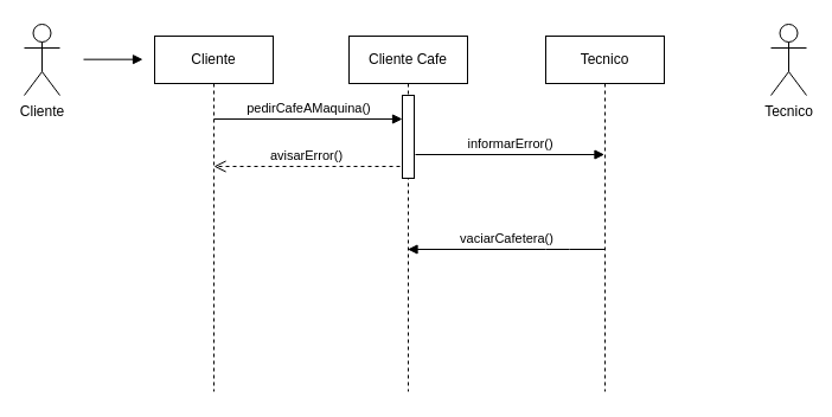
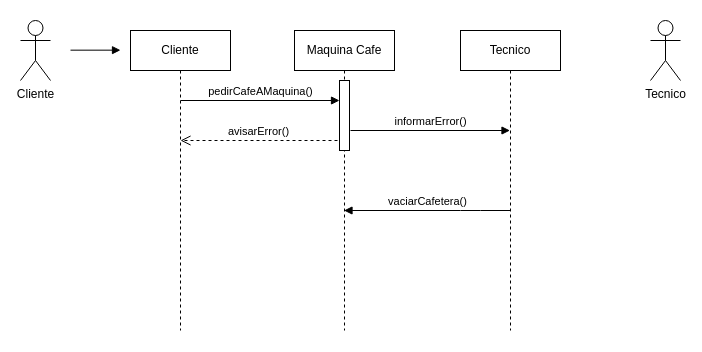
  <mxCell id="0" />
  <mxCell id="1" parent="0" />
  <mxCell id="2" value="Cliente" style="shape=umlActor;verticalLabelPosition=bottom;labelBackgroundColor=#ffffff;verticalAlign=top;html=1;outlineConnect=0;" vertex="1" parent="1"><mxGeometry x="20" y="20" width="30" height="60" as="geometry" /></mxCell>
  <mxCell id="3" value="Cliente" style="shape=umlLifeline;perimeter=lifelinePerimeter;whiteSpace=wrap;html=1;container=1;collapsible=0;recursiveResize=0;outlineConnect=0;" vertex="1" parent="1"><mxGeometry x="130" y="30" width="100" height="300" as="geometry" /></mxCell>
  <mxCell id="4" value="pedirCafeAMaquina()" style="html=1;verticalAlign=bottom;endArrow=block;" edge="1" parent="3" target="8"><mxGeometry width="80" relative="1" as="geometry"><mxPoint x="50" y="70" as="sourcePoint" /><mxPoint x="130" y="70" as="targetPoint" /></mxGeometry></mxCell>
  <mxCell id="5" value="avisarError()" style="html=1;verticalAlign=bottom;endArrow=open;dashed=1;endSize=8;" edge="1" parent="3"><mxGeometry relative="1" as="geometry"><mxPoint x="207" y="110" as="sourcePoint" /><mxPoint x="50" y="110" as="targetPoint" /></mxGeometry></mxCell>
  <mxCell id="6" value="" style="html=1;verticalAlign=bottom;endArrow=block;" edge="1" parent="1"><mxGeometry width="80" relative="1" as="geometry"><mxPoint x="70" y="49.66" as="sourcePoint" /><mxPoint x="120" y="49.66" as="targetPoint" /></mxGeometry></mxCell>
- <mxCell id="7" value="Cliente Cafe" style="shape=umlLifeline;perimeter=lifelinePerimeter;whiteSpace=wrap;html=1;container=1;collapsible=0;recursiveResize=0;outlineConnect=0;" vertex="1" parent="1"><mxGeometry x="294" y="30" width="100" height="300" as="geometry" /></mxCell>
+ <mxCell id="7" value="Maquina Cafe" style="shape=umlLifeline;perimeter=lifelinePerimeter;whiteSpace=wrap;html=1;container=1;collapsible=0;recursiveResize=0;outlineConnect=0;" vertex="1" parent="1"><mxGeometry x="294" y="30" width="100" height="300" as="geometry" /></mxCell>
  <mxCell id="8" value="" style="html=1;points=[];perimeter=orthogonalPerimeter;" vertex="1" parent="7"><mxGeometry x="45" y="50" width="10" height="70" as="geometry" /></mxCell>
  <mxCell id="9" value="Tecnico" style="shape=umlLifeline;perimeter=lifelinePerimeter;whiteSpace=wrap;html=1;container=1;collapsible=0;recursiveResize=0;outlineConnect=0;" vertex="1" parent="1"><mxGeometry x="460" y="30" width="100" height="300" as="geometry" /></mxCell>
  <mxCell id="10" value="Tecnico" style="shape=umlActor;verticalLabelPosition=bottom;labelBackgroundColor=#ffffff;verticalAlign=top;html=1;outlineConnect=0;" vertex="1" parent="1"><mxGeometry x="650" y="20" width="30" height="60" as="geometry" /></mxCell>
  <mxCell id="11" value="informarError()" style="html=1;verticalAlign=bottom;endArrow=block;" edge="1" parent="1" target="9"><mxGeometry width="80" relative="1" as="geometry"><mxPoint x="350" y="130" as="sourcePoint" /><mxPoint x="430" y="130" as="targetPoint" /></mxGeometry></mxCell>
  <mxCell id="12" value="vaciarCafetera()" style="html=1;verticalAlign=bottom;endArrow=block;" edge="1" parent="1" source="9" target="7"><mxGeometry width="80" relative="1" as="geometry"><mxPoint x="370" y="220" as="sourcePoint" /><mxPoint x="450" y="220" as="targetPoint" /><Array as="points"><mxPoint x="470" y="210" /></Array></mxGeometry></mxCell>
